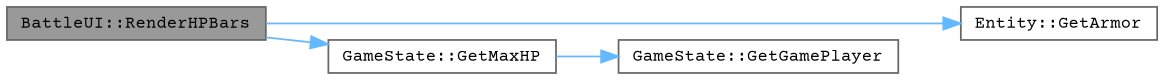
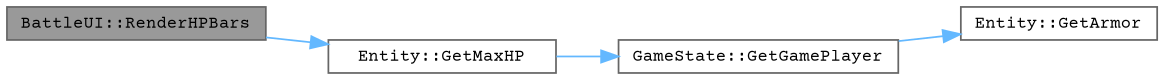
  digraph {
    fontname="Courier Prime"
    rankdir=LR
    node [color=grey40 fillcolor=white fontname="Courier Prime" fontsize=10 shape=box style=filled]
    edge [color=steelblue1 fontname="Courier Prime" fontsize=10 labelfontname=Helvetica labelfontsize=10 style=solid]
    n1 [color=gray40 fillcolor=grey60 fontcolor=black height=0.2 label="BattleUI::RenderHPBars" width=0.4]
    n2 [height=0.2 label="Entity::GetArmor" width=0.4]
-   n3 [height=0.2 label="GameState::GetMaxHP" width=0.4]
+   n3 [height=0.2 label="Entity::GetMaxHP" width=0.4]
    n4 [height=0.2 label="GameState::GetGamePlayer" width=0.4]
-   n1 -> n2
+   n4 -> n2
    n1 -> n3
    n3 -> n4
  }
